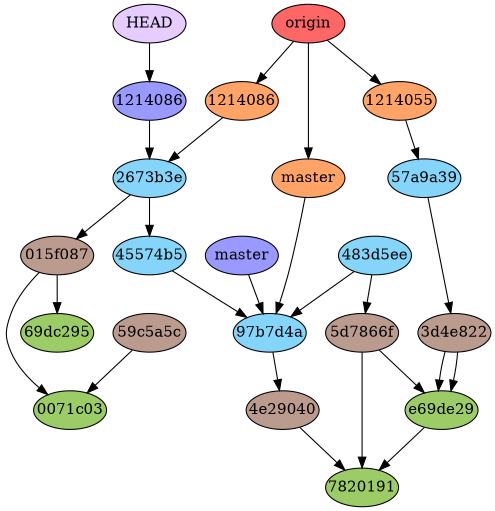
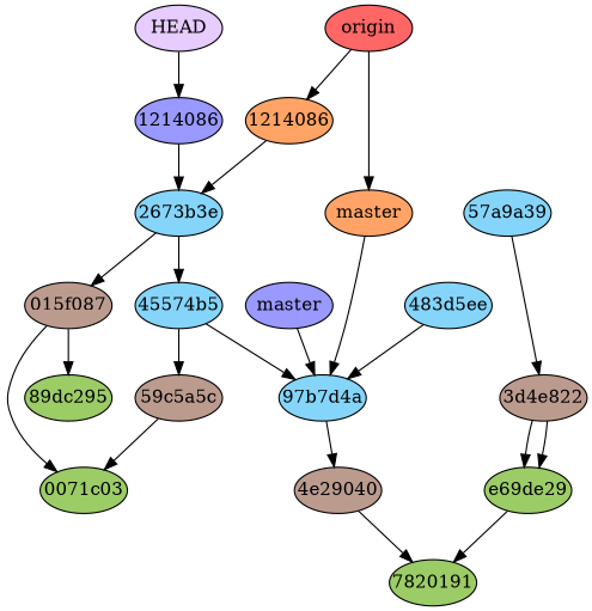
  digraph {
    node [fillcolor="#bc9b8f" fixedsize=true style=filled]
    n1 [fillcolor="#9ccc66" label="0071c03" width=0.95]
    n2 [fillcolor="#9ccc66" label=7820191 width=0.95]
-   n3 [fillcolor="#9ccc66" label="69dc295" width=0.95]
+   n3 [fillcolor="#9ccc66" label="89dc295" width=0.95]
    n4 [fillcolor="#9ccc66" label=e69de29 width=0.95]
    n5 [label="015f087" width=0.95]
    n6 [label="3d4e822" width=0.95]
    n7 [label="4e29040" width=0.95]
    n8 [label="59c5a5c" width=0.95]
-   n9 [label="5d7866f" width=0.95]
    n10 [fillcolor="#85d5fa" label="45574b5" width=0.95]
    n11 [fillcolor="#85d5fa" label="97b7d4a" width=0.95]
    n12 [fillcolor="#85d5fa" label="483d5ee" width=0.95]
    n13 [fillcolor="#85d5fa" label="2673b3e" width=0.95]
    n14 [fillcolor="#85d5fa" label="57a9a39" width=0.95]
    n15 [fillcolor="#9999ff" label=1214086 width=0.95]
    n16 [fillcolor="#9999ff" label=master width=0.95]
    n17 [fillcolor="#e6ccff" label=HEAD width=0.95]
-   n18 [fillcolor="#ffa366" label=1214055 width=0.95]
    n19 [fillcolor="#ffa366" label=1214086 width=0.95]
    n20 [fillcolor="#ffa366" label=master width=0.95]
    n21 [fillcolor="#ff6666" label=origin width=0.95]
    n4 -> n2
    n5 -> n1
    n5 -> n3
    n6 -> n4
    n6 -> n4
    n7 -> n2
    n8 -> n1
-   n9 -> n2
-   n9 -> n4
+   n10 -> n8
    n10 -> n11
    n11 -> n7
-   n12 -> n9
    n12 -> n11
    n13 -> n5
    n13 -> n10
    n14 -> n6
    n15 -> n13
    n16 -> n11
    n17 -> n15
-   n18 -> n14
    n19 -> n13
    n20 -> n11
-   n21 -> n18
    n21 -> n19
    n21 -> n20
  }
